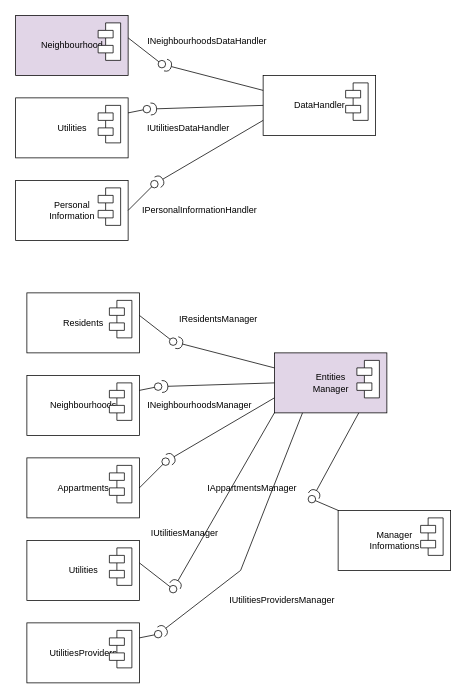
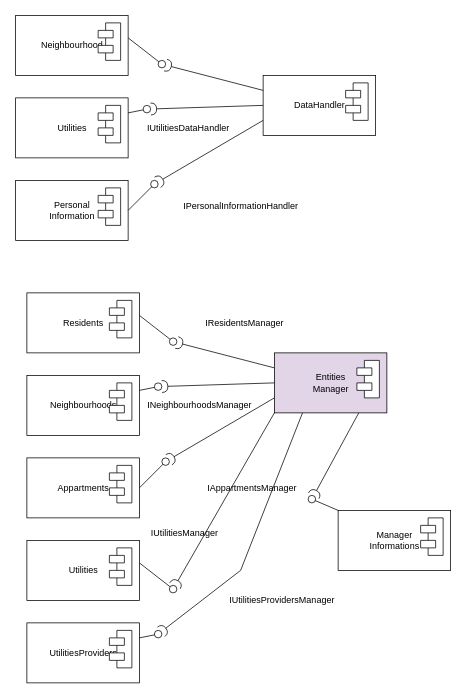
  <mxCell id="0" />
  <mxCell id="1" parent="0" />
  <mxCell id="2" value="DataHandler" style="html=1;" parent="1" vertex="1"><mxGeometry x="350" y="100" width="150" height="80" as="geometry" /></mxCell>
  <mxCell id="3" value="" style="shape=module;align=left;spacingLeft=20;align=center;verticalAlign=top;" parent="1" vertex="1"><mxGeometry x="460" y="110" width="30" height="50" as="geometry" /></mxCell>
  <mxCell id="4" value="" style="rounded=0;orthogonalLoop=1;jettySize=auto;html=1;endArrow=none;endFill=0;sketch=0;sourcePerimeterSpacing=0;targetPerimeterSpacing=0;exitX=1;exitY=0.5;exitDx=0;exitDy=0;" parent="1" target="6" edge="1"><mxGeometry relative="1" as="geometry"><mxPoint x="170" y="50" as="sourcePoint" /></mxGeometry></mxCell>
  <mxCell id="5" value="" style="rounded=0;orthogonalLoop=1;jettySize=auto;html=1;endArrow=halfCircle;endFill=0;endSize=6;strokeWidth=1;sketch=0;exitX=0;exitY=0.25;exitDx=0;exitDy=0;" parent="1" source="2" target="6" edge="1"><mxGeometry relative="1" as="geometry"><mxPoint x="260" y="120" as="sourcePoint" /><mxPoint x="220" y="90" as="targetPoint" /></mxGeometry></mxCell>
  <mxCell id="6" value="" style="ellipse;whiteSpace=wrap;html=1;align=center;aspect=fixed;resizable=0;points=[];outlineConnect=0;sketch=0;" parent="1" vertex="1"><mxGeometry x="210" y="80" width="10" height="10" as="geometry" /></mxCell>
  <mxCell id="7" value="Utilities" style="html=1;" parent="1" vertex="1"><mxGeometry x="20" y="130" width="150" height="80" as="geometry" /></mxCell>
  <mxCell id="8" value="Personal&lt;br&gt;Information" style="html=1;" parent="1" vertex="1"><mxGeometry x="20" y="240" width="150" height="80" as="geometry" /></mxCell>
- <mxCell id="9" value="Neighbourhood" style="html=1;fillColor=#e1d5e7;" parent="1" vertex="1"><mxGeometry x="20" y="20" width="150" height="80" as="geometry" /></mxCell>
+ <mxCell id="9" value="Neighbourhood" style="html=1;" parent="1" vertex="1"><mxGeometry x="20" y="20" width="150" height="80" as="geometry" /></mxCell>
  <mxCell id="10" value="" style="shape=module;align=left;spacingLeft=20;align=center;verticalAlign=top;" parent="1" vertex="1"><mxGeometry x="130" y="30" width="30" height="50" as="geometry" /></mxCell>
  <mxCell id="11" value="" style="rounded=0;orthogonalLoop=1;jettySize=auto;html=1;endArrow=halfCircle;endFill=0;endSize=6;strokeWidth=1;sketch=0;exitX=0;exitY=0.5;exitDx=0;exitDy=0;" parent="1" source="2" target="12" edge="1"><mxGeometry relative="1" as="geometry"><mxPoint x="270" y="130" as="sourcePoint" /><mxPoint x="200" y="150" as="targetPoint" /></mxGeometry></mxCell>
  <mxCell id="12" value="" style="ellipse;whiteSpace=wrap;html=1;align=center;aspect=fixed;resizable=0;points=[];outlineConnect=0;sketch=0;" parent="1" vertex="1"><mxGeometry x="190" y="140" width="10" height="10" as="geometry" /></mxCell>
  <mxCell id="13" value="" style="rounded=0;orthogonalLoop=1;jettySize=auto;html=1;endArrow=none;endFill=0;sketch=0;sourcePerimeterSpacing=0;exitX=1;exitY=0.25;exitDx=0;exitDy=0;" parent="1" source="7" target="12" edge="1"><mxGeometry relative="1" as="geometry"><mxPoint x="170" y="150" as="sourcePoint" /><mxPoint x="190" y="150" as="targetPoint" /></mxGeometry></mxCell>
  <mxCell id="14" value="" style="rounded=0;orthogonalLoop=1;jettySize=auto;html=1;endArrow=halfCircle;endFill=0;endSize=6;strokeWidth=1;sketch=0;exitX=0;exitY=0.75;exitDx=0;exitDy=0;" parent="1" source="2" target="15" edge="1"><mxGeometry relative="1" as="geometry"><mxPoint x="270" y="140" as="sourcePoint" /><mxPoint x="210" y="240" as="targetPoint" /></mxGeometry></mxCell>
  <mxCell id="15" value="" style="ellipse;whiteSpace=wrap;html=1;align=center;aspect=fixed;resizable=0;points=[];outlineConnect=0;sketch=0;" parent="1" vertex="1"><mxGeometry x="200" y="240" width="10" height="10" as="geometry" /></mxCell>
  <mxCell id="16" value="" style="rounded=0;orthogonalLoop=1;jettySize=auto;html=1;endArrow=none;endFill=0;sketch=0;sourcePerimeterSpacing=0;exitX=1;exitY=0.5;exitDx=0;exitDy=0;" parent="1" source="8" target="15" edge="1"><mxGeometry relative="1" as="geometry"><mxPoint x="175" y="370" as="sourcePoint" /><mxPoint x="205" y="250" as="targetPoint" /></mxGeometry></mxCell>
- <mxCell id="17" value="IPersonalInformationHandler" style="text;html=1;align=center;verticalAlign=middle;resizable=0;points=[];autosize=1;strokeColor=none;fillColor=none;" parent="1" vertex="1"><mxGeometry x="180" y="270" width="170" height="20" as="geometry" /></mxCell>
+ <mxCell id="17" value="IPersonalInformationHandler" style="text;html=1;align=center;verticalAlign=middle;resizable=0;points=[];autosize=1;strokeColor=none;fillColor=none;" parent="1" vertex="1"><mxGeometry x="235" y="265" width="170" height="20" as="geometry" /></mxCell>
  <mxCell id="18" value="IUtilitiesDataHandler" style="text;html=1;align=center;verticalAlign=middle;resizable=0;points=[];autosize=1;strokeColor=none;fillColor=none;" parent="1" vertex="1"><mxGeometry x="190" y="160" width="120" height="20" as="geometry" /></mxCell>
- <mxCell id="19" value="INeighbourhoodsDataHandler" style="text;html=1;align=center;verticalAlign=middle;resizable=0;points=[];autosize=1;strokeColor=none;fillColor=none;" parent="1" vertex="1"><mxGeometry x="190" y="45" width="170" height="20" as="geometry" /></mxCell>
  <mxCell id="20" value="" style="shape=module;align=left;spacingLeft=20;align=center;verticalAlign=top;" parent="1" vertex="1"><mxGeometry x="130" y="140" width="30" height="50" as="geometry" /></mxCell>
  <mxCell id="21" value="" style="shape=module;align=left;spacingLeft=20;align=center;verticalAlign=top;" parent="1" vertex="1"><mxGeometry x="130" y="250" width="30" height="50" as="geometry" /></mxCell>
  <mxCell id="22" value="Entities&lt;br&gt;Manager" style="html=1;fillColor=#e1d5e7;" parent="1" vertex="1"><mxGeometry x="365" y="470" width="150" height="80" as="geometry" /></mxCell>
  <mxCell id="23" value="" style="shape=module;align=left;spacingLeft=20;align=center;verticalAlign=top;" parent="1" vertex="1"><mxGeometry x="475" y="480" width="30" height="50" as="geometry" /></mxCell>
  <mxCell id="24" value="" style="rounded=0;orthogonalLoop=1;jettySize=auto;html=1;endArrow=none;endFill=0;sketch=0;sourcePerimeterSpacing=0;targetPerimeterSpacing=0;exitX=1;exitY=0.5;exitDx=0;exitDy=0;" parent="1" target="26" edge="1"><mxGeometry relative="1" as="geometry"><mxPoint x="185" y="420" as="sourcePoint" /></mxGeometry></mxCell>
  <mxCell id="25" value="" style="rounded=0;orthogonalLoop=1;jettySize=auto;html=1;endArrow=halfCircle;endFill=0;endSize=6;strokeWidth=1;sketch=0;exitX=0;exitY=0.25;exitDx=0;exitDy=0;" parent="1" source="22" target="26" edge="1"><mxGeometry relative="1" as="geometry"><mxPoint x="275" y="490" as="sourcePoint" /><mxPoint x="235" y="460" as="targetPoint" /></mxGeometry></mxCell>
  <mxCell id="26" value="" style="ellipse;whiteSpace=wrap;html=1;align=center;aspect=fixed;resizable=0;points=[];outlineConnect=0;sketch=0;" parent="1" vertex="1"><mxGeometry x="225" y="450" width="10" height="10" as="geometry" /></mxCell>
  <mxCell id="27" value="Neighbourhoods" style="html=1;" parent="1" vertex="1"><mxGeometry x="35" y="500" width="150" height="80" as="geometry" /></mxCell>
  <mxCell id="28" value="Appartments" style="html=1;" parent="1" vertex="1"><mxGeometry x="35" y="610" width="150" height="80" as="geometry" /></mxCell>
  <mxCell id="29" value="Residents" style="html=1;" parent="1" vertex="1"><mxGeometry x="35" y="390" width="150" height="80" as="geometry" /></mxCell>
  <mxCell id="30" value="" style="shape=module;align=left;spacingLeft=20;align=center;verticalAlign=top;" parent="1" vertex="1"><mxGeometry x="145" y="400" width="30" height="50" as="geometry" /></mxCell>
  <mxCell id="31" value="" style="rounded=0;orthogonalLoop=1;jettySize=auto;html=1;endArrow=halfCircle;endFill=0;endSize=6;strokeWidth=1;sketch=0;exitX=0;exitY=0.5;exitDx=0;exitDy=0;" parent="1" source="22" target="32" edge="1"><mxGeometry relative="1" as="geometry"><mxPoint x="285" y="500" as="sourcePoint" /><mxPoint x="215" y="520" as="targetPoint" /></mxGeometry></mxCell>
  <mxCell id="32" value="" style="ellipse;whiteSpace=wrap;html=1;align=center;aspect=fixed;resizable=0;points=[];outlineConnect=0;sketch=0;" parent="1" vertex="1"><mxGeometry x="205" y="510" width="10" height="10" as="geometry" /></mxCell>
  <mxCell id="33" value="" style="rounded=0;orthogonalLoop=1;jettySize=auto;html=1;endArrow=none;endFill=0;sketch=0;sourcePerimeterSpacing=0;exitX=1;exitY=0.25;exitDx=0;exitDy=0;" parent="1" source="27" target="32" edge="1"><mxGeometry relative="1" as="geometry"><mxPoint x="185" y="520" as="sourcePoint" /><mxPoint x="205" y="520" as="targetPoint" /></mxGeometry></mxCell>
  <mxCell id="34" value="" style="rounded=0;orthogonalLoop=1;jettySize=auto;html=1;endArrow=halfCircle;endFill=0;endSize=6;strokeWidth=1;sketch=0;exitX=0;exitY=0.75;exitDx=0;exitDy=0;" parent="1" source="22" target="35" edge="1"><mxGeometry relative="1" as="geometry"><mxPoint x="285" y="510" as="sourcePoint" /><mxPoint x="225" y="610" as="targetPoint" /></mxGeometry></mxCell>
  <mxCell id="35" value="" style="ellipse;whiteSpace=wrap;html=1;align=center;aspect=fixed;resizable=0;points=[];outlineConnect=0;sketch=0;" parent="1" vertex="1"><mxGeometry x="215" y="610" width="10" height="10" as="geometry" /></mxCell>
  <mxCell id="36" value="" style="rounded=0;orthogonalLoop=1;jettySize=auto;html=1;endArrow=none;endFill=0;sketch=0;sourcePerimeterSpacing=0;exitX=1;exitY=0.5;exitDx=0;exitDy=0;" parent="1" source="28" target="35" edge="1"><mxGeometry relative="1" as="geometry"><mxPoint x="190" y="740" as="sourcePoint" /><mxPoint x="220" y="620" as="targetPoint" /></mxGeometry></mxCell>
  <mxCell id="37" value="IAppartmentsManager" style="text;html=1;align=center;verticalAlign=middle;resizable=0;points=[];autosize=1;strokeColor=none;fillColor=none;" parent="1" vertex="1"><mxGeometry x="270" y="640" width="130" height="20" as="geometry" /></mxCell>
  <mxCell id="38" value="INeighbourhoodsManager" style="text;html=1;align=center;verticalAlign=middle;resizable=0;points=[];autosize=1;strokeColor=none;fillColor=none;" parent="1" vertex="1"><mxGeometry x="190" y="530" width="150" height="20" as="geometry" /></mxCell>
- <mxCell id="39" value="IResidentsManager" style="text;html=1;align=center;verticalAlign=middle;resizable=0;points=[];autosize=1;strokeColor=none;fillColor=none;" parent="1" vertex="1"><mxGeometry x="230" y="415" width="120" height="20" as="geometry" /></mxCell>
+ <mxCell id="39" value="IResidentsManager" style="text;html=1;align=center;verticalAlign=middle;resizable=0;points=[];autosize=1;strokeColor=none;fillColor=none;" parent="1" vertex="1"><mxGeometry x="265" y="420" width="120" height="20" as="geometry" /></mxCell>
  <mxCell id="40" value="" style="shape=module;align=left;spacingLeft=20;align=center;verticalAlign=top;" parent="1" vertex="1"><mxGeometry x="145" y="510" width="30" height="50" as="geometry" /></mxCell>
  <mxCell id="41" value="" style="shape=module;align=left;spacingLeft=20;align=center;verticalAlign=top;" parent="1" vertex="1"><mxGeometry x="145" y="620" width="30" height="50" as="geometry" /></mxCell>
  <mxCell id="42" value="" style="rounded=0;orthogonalLoop=1;jettySize=auto;html=1;endArrow=none;endFill=0;sketch=0;sourcePerimeterSpacing=0;targetPerimeterSpacing=0;exitX=1;exitY=0.5;exitDx=0;exitDy=0;" parent="1" target="44" edge="1"><mxGeometry relative="1" as="geometry"><mxPoint x="185" y="750" as="sourcePoint" /></mxGeometry></mxCell>
  <mxCell id="43" value="" style="rounded=0;orthogonalLoop=1;jettySize=auto;html=1;endArrow=halfCircle;endFill=0;endSize=6;strokeWidth=1;sketch=0;exitX=0;exitY=1;exitDx=0;exitDy=0;" parent="1" source="22" target="44" edge="1"><mxGeometry relative="1" as="geometry"><mxPoint x="275" y="820" as="sourcePoint" /><mxPoint x="235" y="790" as="targetPoint" /></mxGeometry></mxCell>
  <mxCell id="44" value="" style="ellipse;whiteSpace=wrap;html=1;align=center;aspect=fixed;resizable=0;points=[];outlineConnect=0;sketch=0;" parent="1" vertex="1"><mxGeometry x="225" y="780" width="10" height="10" as="geometry" /></mxCell>
  <mxCell id="45" value="UtilitiesProviders" style="html=1;" parent="1" vertex="1"><mxGeometry x="35" y="830" width="150" height="80" as="geometry" /></mxCell>
  <mxCell id="46" value="Utilities" style="html=1;" parent="1" vertex="1"><mxGeometry x="35" y="720" width="150" height="80" as="geometry" /></mxCell>
  <mxCell id="47" value="" style="shape=module;align=left;spacingLeft=20;align=center;verticalAlign=top;" parent="1" vertex="1"><mxGeometry x="145" y="730" width="30" height="50" as="geometry" /></mxCell>
  <mxCell id="48" value="" style="rounded=0;orthogonalLoop=1;jettySize=auto;html=1;endArrow=halfCircle;endFill=0;endSize=6;strokeWidth=1;sketch=0;exitX=0.25;exitY=1;exitDx=0;exitDy=0;" parent="1" source="22" target="49" edge="1"><mxGeometry relative="1" as="geometry"><mxPoint x="390" y="590" as="sourcePoint" /><mxPoint x="215" y="850" as="targetPoint" /><Array as="points"><mxPoint x="320" y="760" /></Array></mxGeometry></mxCell>
  <mxCell id="49" value="" style="ellipse;whiteSpace=wrap;html=1;align=center;aspect=fixed;resizable=0;points=[];outlineConnect=0;sketch=0;" parent="1" vertex="1"><mxGeometry x="205" y="840" width="10" height="10" as="geometry" /></mxCell>
  <mxCell id="50" value="" style="rounded=0;orthogonalLoop=1;jettySize=auto;html=1;endArrow=none;endFill=0;sketch=0;sourcePerimeterSpacing=0;exitX=1;exitY=0.25;exitDx=0;exitDy=0;" parent="1" source="45" target="49" edge="1"><mxGeometry relative="1" as="geometry"><mxPoint x="185" y="850" as="sourcePoint" /><mxPoint x="205" y="850" as="targetPoint" /></mxGeometry></mxCell>
  <mxCell id="51" value="IUtilitiesProvidersManager" style="text;html=1;align=center;verticalAlign=middle;resizable=0;points=[];autosize=1;strokeColor=none;fillColor=none;" parent="1" vertex="1"><mxGeometry x="295" y="790" width="160" height="20" as="geometry" /></mxCell>
  <mxCell id="52" value="IUtilitiesManager" style="text;html=1;align=center;verticalAlign=middle;resizable=0;points=[];autosize=1;strokeColor=none;fillColor=none;" parent="1" vertex="1"><mxGeometry x="195" y="700" width="100" height="20" as="geometry" /></mxCell>
  <mxCell id="53" value="" style="shape=module;align=left;spacingLeft=20;align=center;verticalAlign=top;" parent="1" vertex="1"><mxGeometry x="145" y="840" width="30" height="50" as="geometry" /></mxCell>
  <mxCell id="54" value="Manager&lt;br&gt;Informations" style="html=1;" parent="1" vertex="1"><mxGeometry x="450" y="680" width="150" height="80" as="geometry" /></mxCell>
  <mxCell id="55" value="" style="rounded=0;orthogonalLoop=1;jettySize=auto;html=1;endArrow=halfCircle;endFill=0;endSize=6;strokeWidth=1;sketch=0;exitX=0.75;exitY=1;exitDx=0;exitDy=0;" parent="1" source="22" target="56" edge="1"><mxGeometry relative="1" as="geometry"><mxPoint x="700" y="680" as="sourcePoint" /><mxPoint x="420" y="650" as="targetPoint" /></mxGeometry></mxCell>
  <mxCell id="56" value="" style="ellipse;whiteSpace=wrap;html=1;align=center;aspect=fixed;resizable=0;points=[];outlineConnect=0;sketch=0;" parent="1" vertex="1"><mxGeometry x="410" y="660" width="10" height="10" as="geometry" /></mxCell>
  <mxCell id="57" value="" style="rounded=0;orthogonalLoop=1;jettySize=auto;html=1;endArrow=none;endFill=0;sketch=0;sourcePerimeterSpacing=0;exitX=0;exitY=0;exitDx=0;exitDy=0;" parent="1" source="54" target="56" edge="1"><mxGeometry relative="1" as="geometry"><mxPoint x="600" y="700" as="sourcePoint" /><mxPoint x="620" y="700" as="targetPoint" /></mxGeometry></mxCell>
  <mxCell id="58" value="" style="shape=module;align=left;spacingLeft=20;align=center;verticalAlign=top;" parent="1" vertex="1"><mxGeometry x="560" y="690" width="30" height="50" as="geometry" /></mxCell>
